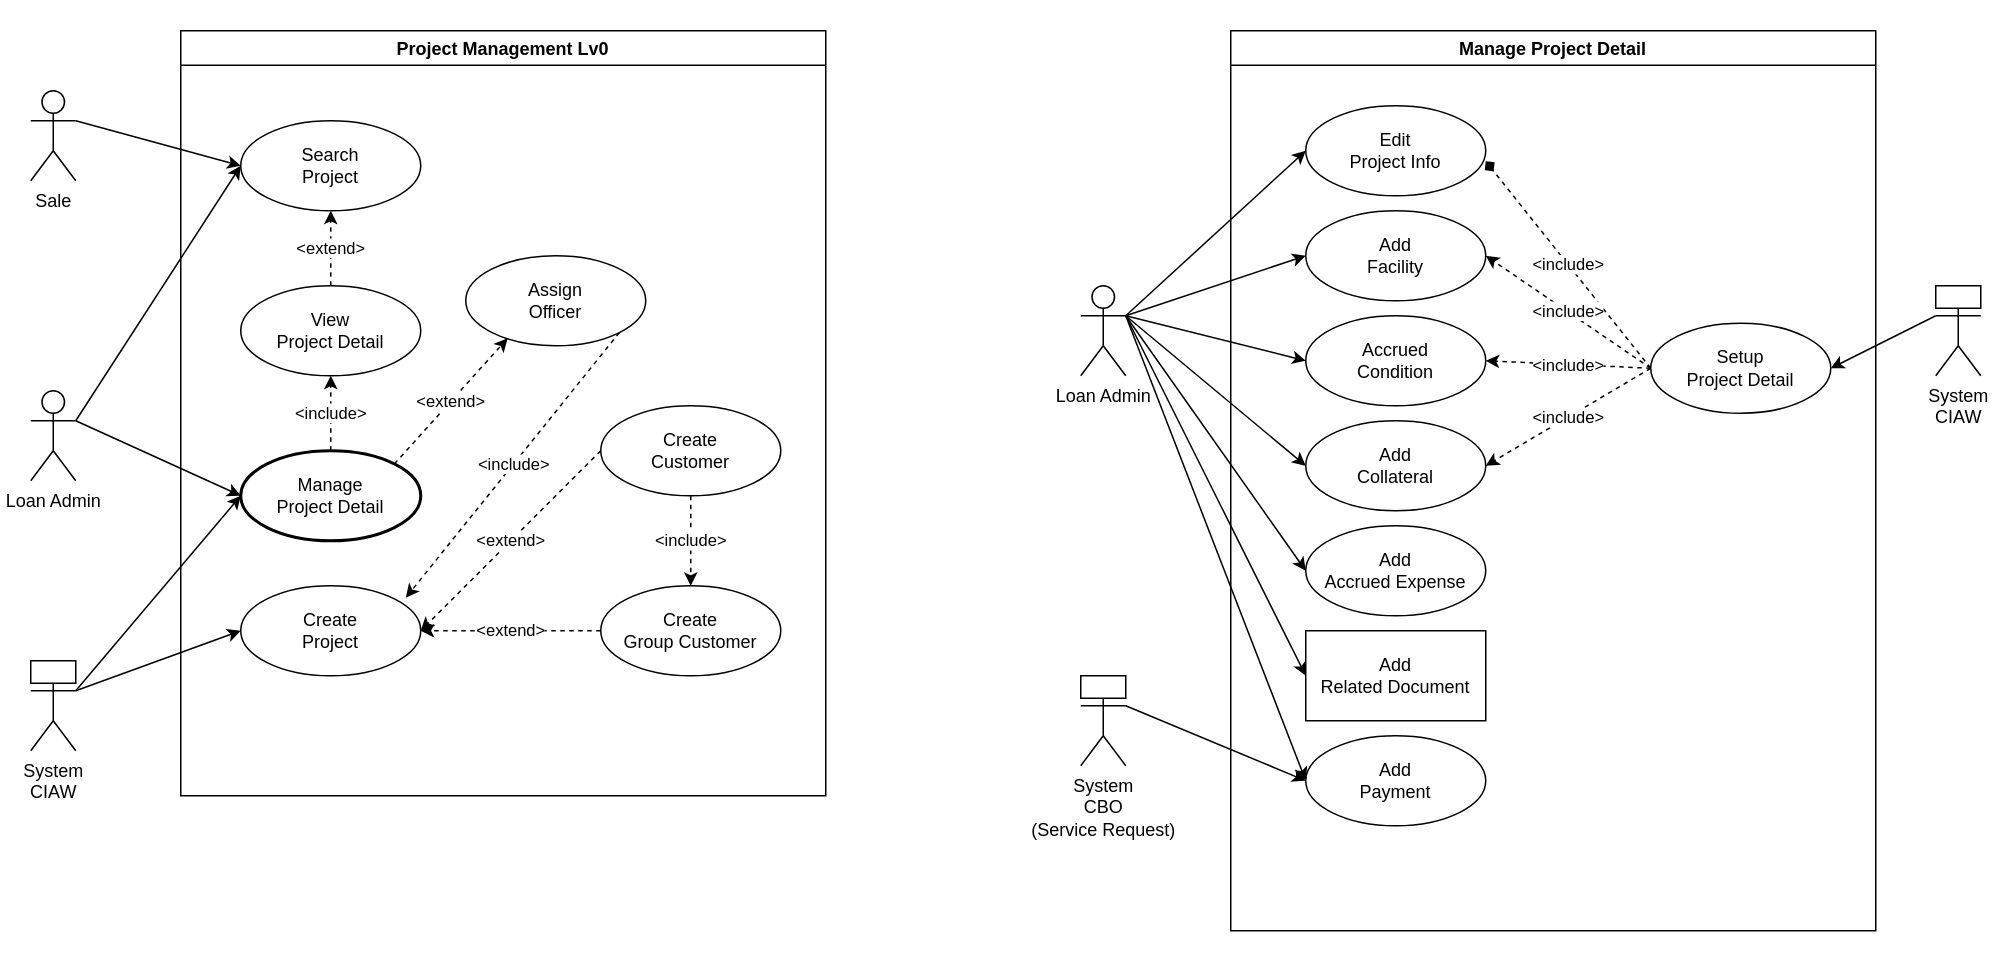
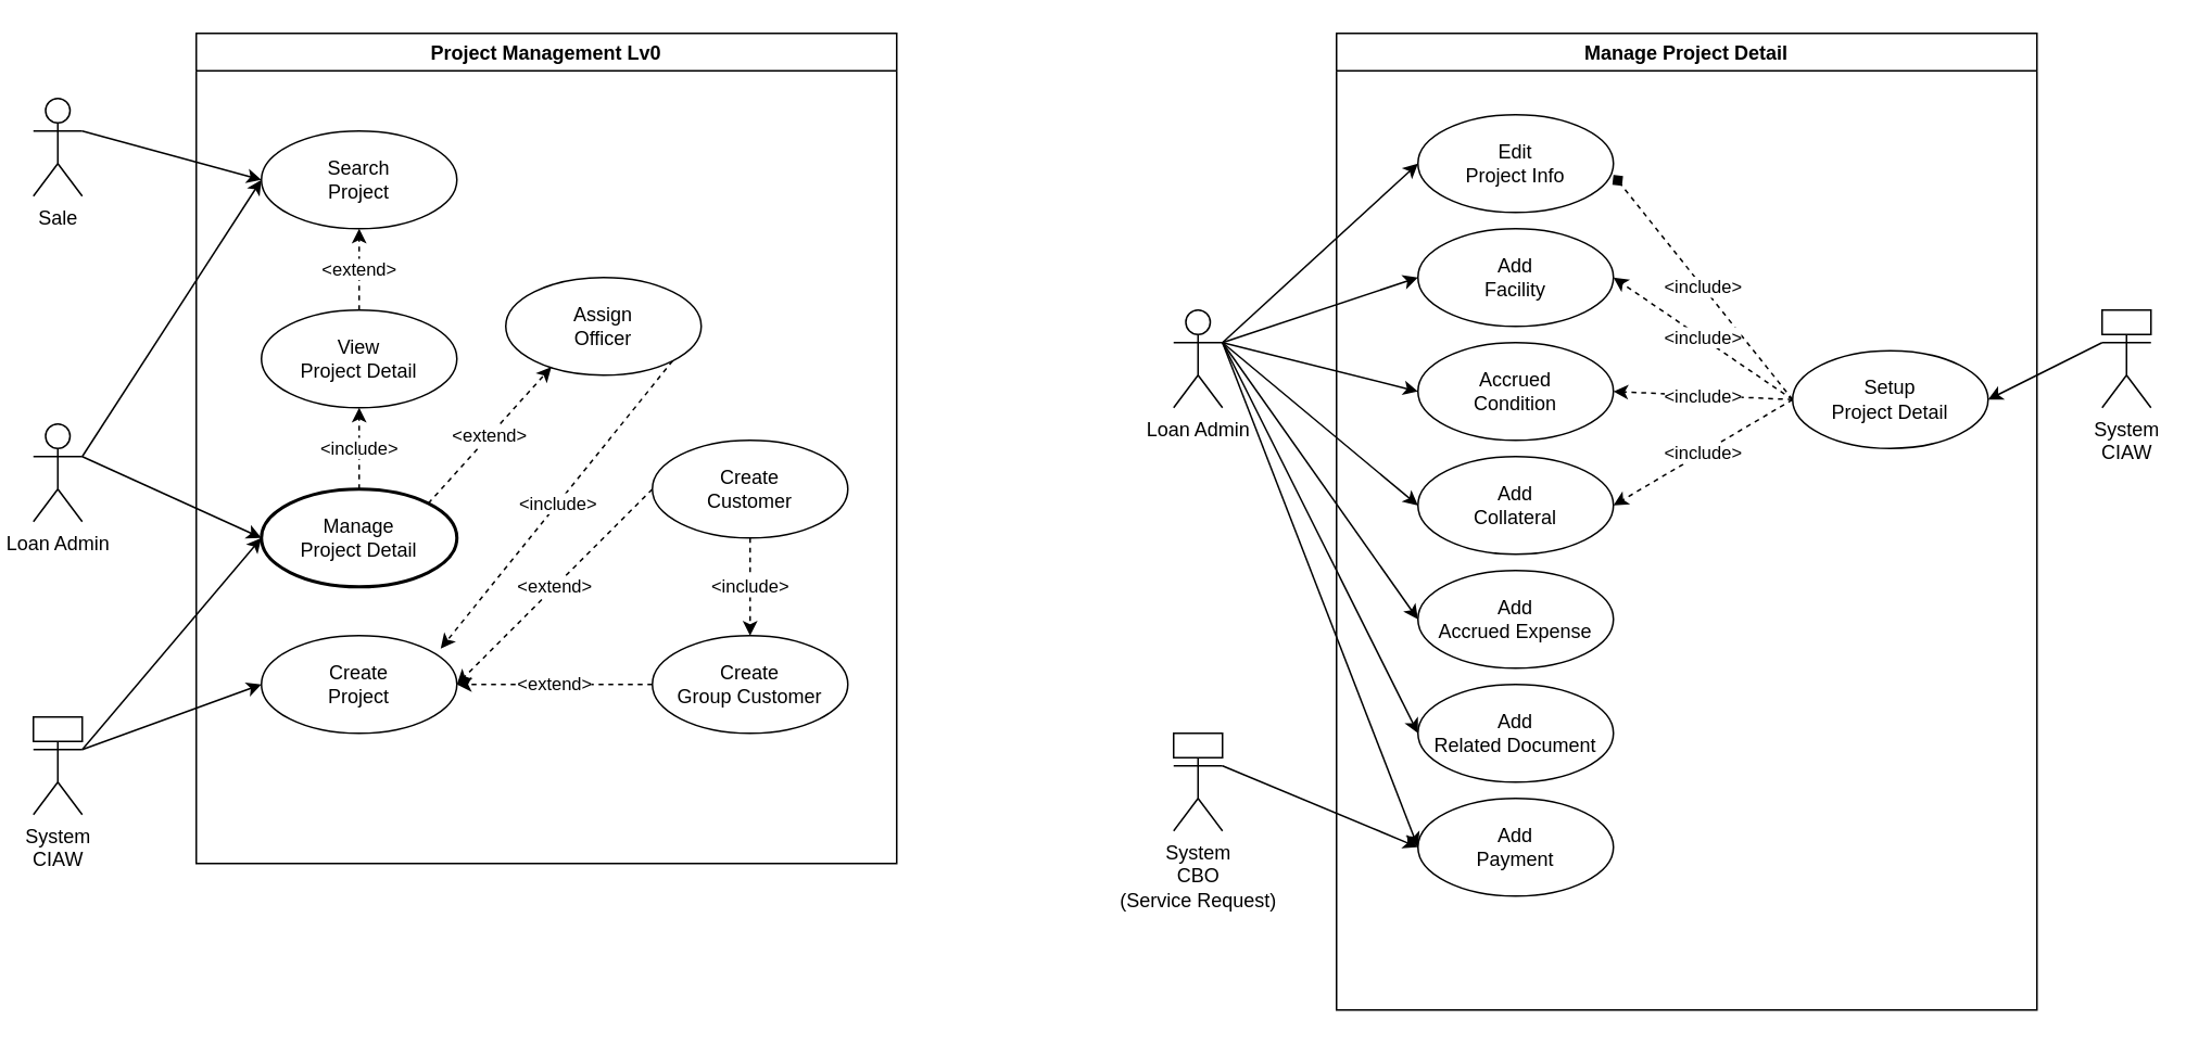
  <mxCell id="0" />
  <mxCell id="1" parent="0" />
  <mxCell id="2" style="edgeStyle=none;rounded=0;orthogonalLoop=1;jettySize=auto;html=1;exitX=1;exitY=0.333;exitDx=0;exitDy=0;exitPerimeter=0;entryX=0;entryY=0.5;entryDx=0;entryDy=0;" edge="1" parent="1" source="3" target="17"><mxGeometry relative="1" as="geometry" /></mxCell>
  <mxCell id="3" value="Sale" style="shape=umlActor;verticalLabelPosition=bottom;verticalAlign=top;html=1;outlineConnect=0;" vertex="1" parent="1"><mxGeometry x="20" y="60" width="30" height="60" as="geometry" /></mxCell>
  <mxCell id="4" style="edgeStyle=none;rounded=0;orthogonalLoop=1;jettySize=auto;html=1;exitX=1;exitY=0.333;exitDx=0;exitDy=0;exitPerimeter=0;entryX=0;entryY=0.5;entryDx=0;entryDy=0;" edge="1" parent="1" source="45" target="9"><mxGeometry relative="1" as="geometry" /></mxCell>
  <mxCell id="5" style="edgeStyle=none;rounded=0;orthogonalLoop=1;jettySize=auto;html=1;exitX=1;exitY=0.333;exitDx=0;exitDy=0;exitPerimeter=0;entryX=0;entryY=0.5;entryDx=0;entryDy=0;" edge="1" parent="1" source="7" target="20"><mxGeometry relative="1" as="geometry" /></mxCell>
  <mxCell id="6" style="edgeStyle=none;rounded=0;orthogonalLoop=1;jettySize=auto;html=1;exitX=1;exitY=0.333;exitDx=0;exitDy=0;exitPerimeter=0;entryX=0;entryY=0.5;entryDx=0;entryDy=0;" edge="1" parent="1" source="7" target="17"><mxGeometry relative="1" as="geometry" /></mxCell>
  <mxCell id="7" value="Loan Admin" style="shape=umlActor;verticalLabelPosition=bottom;verticalAlign=top;html=1;outlineConnect=0;" vertex="1" parent="1"><mxGeometry x="20" y="260" width="30" height="60" as="geometry" /></mxCell>
  <mxCell id="8" value="Project Management Lv0" style="swimlane;" vertex="1" parent="1"><mxGeometry x="120" y="20" width="430" height="510" as="geometry" /></mxCell>
  <mxCell id="9" value="Create&lt;br&gt;Project" style="ellipse;whiteSpace=wrap;html=1;" vertex="1" parent="8"><mxGeometry x="40" y="370" width="120" height="60" as="geometry" /></mxCell>
  <mxCell id="10" value="&amp;lt;extend&amp;gt;" style="edgeStyle=none;rounded=0;orthogonalLoop=1;jettySize=auto;html=1;exitX=0;exitY=0.5;exitDx=0;exitDy=0;entryX=1;entryY=0.5;entryDx=0;entryDy=0;dashed=1;" edge="1" parent="8" source="12" target="9"><mxGeometry relative="1" as="geometry" /></mxCell>
  <mxCell id="11" value="&amp;lt;include&amp;gt;" style="edgeStyle=none;rounded=0;orthogonalLoop=1;jettySize=auto;html=1;exitX=0.5;exitY=1;exitDx=0;exitDy=0;entryX=0.5;entryY=0;entryDx=0;entryDy=0;dashed=1;" edge="1" parent="8" source="12" target="13"><mxGeometry relative="1" as="geometry" /></mxCell>
  <mxCell id="12" value="Create&lt;br&gt;Customer" style="ellipse;whiteSpace=wrap;html=1;" vertex="1" parent="8"><mxGeometry x="280" y="250" width="120" height="60" as="geometry" /></mxCell>
  <mxCell id="13" value="Create&lt;br&gt;Group Customer" style="ellipse;whiteSpace=wrap;html=1;" vertex="1" parent="8"><mxGeometry x="280" y="370" width="120" height="60" as="geometry" /></mxCell>
  <mxCell id="14" value="&amp;lt;extend&amp;gt;" style="edgeStyle=none;rounded=0;orthogonalLoop=1;jettySize=auto;html=1;exitX=0;exitY=0.5;exitDx=0;exitDy=0;dashed=1;entryX=1;entryY=0.5;entryDx=0;entryDy=0;" edge="1" parent="8" source="13" target="9"><mxGeometry relative="1" as="geometry"><mxPoint x="120" y="350" as="targetPoint" /></mxGeometry></mxCell>
  <mxCell id="15" value="&amp;lt;extend&amp;gt;" style="edgeStyle=none;rounded=0;orthogonalLoop=1;jettySize=auto;html=1;exitX=0.5;exitY=0;exitDx=0;exitDy=0;entryX=0.5;entryY=1;entryDx=0;entryDy=0;dashed=1;" edge="1" parent="8" source="16" target="17"><mxGeometry relative="1" as="geometry" /></mxCell>
  <mxCell id="16" value="View&lt;br&gt;Project Detail" style="ellipse;whiteSpace=wrap;html=1;" vertex="1" parent="8"><mxGeometry x="40" y="170" width="120" height="60" as="geometry" /></mxCell>
  <mxCell id="17" value="Search&lt;br&gt;Project" style="ellipse;whiteSpace=wrap;html=1;" vertex="1" parent="8"><mxGeometry x="40" y="60" width="120" height="60" as="geometry" /></mxCell>
  <mxCell id="18" value="&amp;lt;include&amp;gt;" style="edgeStyle=none;rounded=0;orthogonalLoop=1;jettySize=auto;html=1;exitX=0.5;exitY=0;exitDx=0;exitDy=0;entryX=0.5;entryY=1;entryDx=0;entryDy=0;dashed=1;" edge="1" parent="8" source="20" target="16"><mxGeometry relative="1" as="geometry" /></mxCell>
  <mxCell id="19" value="&amp;lt;extend&amp;gt;" style="edgeStyle=none;rounded=0;orthogonalLoop=1;jettySize=auto;html=1;exitX=1;exitY=0;exitDx=0;exitDy=0;entryX=0.233;entryY=0.917;entryDx=0;entryDy=0;entryPerimeter=0;dashed=1;" edge="1" parent="8" source="20" target="22"><mxGeometry relative="1" as="geometry" /></mxCell>
  <mxCell id="20" value="Manage&lt;br&gt;Project Detail" style="ellipse;whiteSpace=wrap;html=1;strokeWidth=2;" vertex="1" parent="8"><mxGeometry x="40" y="280" width="120" height="60" as="geometry" /></mxCell>
  <mxCell id="21" value="&amp;lt;include&amp;gt;" style="edgeStyle=none;rounded=0;orthogonalLoop=1;jettySize=auto;html=1;exitX=1;exitY=1;exitDx=0;exitDy=0;dashed=1;entryX=0.917;entryY=0.133;entryDx=0;entryDy=0;entryPerimeter=0;" edge="1" parent="8" source="22" target="9"><mxGeometry relative="1" as="geometry" /></mxCell>
  <mxCell id="22" value="Assign&lt;br&gt;Officer" style="ellipse;whiteSpace=wrap;html=1;" vertex="1" parent="8"><mxGeometry x="190" y="150" width="120" height="60" as="geometry" /></mxCell>
  <mxCell id="23" value="Manage Project Detail" style="swimlane;strokeWidth=1;" vertex="1" parent="1"><mxGeometry x="820" y="20" width="430" height="600" as="geometry" /></mxCell>
  <mxCell id="24" value="Add&lt;br&gt;Accrued Expense" style="ellipse;whiteSpace=wrap;html=1;" vertex="1" parent="23"><mxGeometry x="50" y="330" width="120" height="60" as="geometry" /></mxCell>
  <mxCell id="25" value="Add&lt;br&gt;Payment" style="ellipse;whiteSpace=wrap;html=1;" vertex="1" parent="23"><mxGeometry x="50" y="470" width="120" height="60" as="geometry" /></mxCell>
  <mxCell id="26" value="Add&lt;br&gt;Facility" style="ellipse;whiteSpace=wrap;html=1;" vertex="1" parent="23"><mxGeometry x="50" y="120" width="120" height="60" as="geometry" /></mxCell>
  <mxCell id="27" value="Accrued&lt;br&gt;Condition" style="ellipse;whiteSpace=wrap;html=1;" vertex="1" parent="23"><mxGeometry x="50" y="190" width="120" height="60" as="geometry" /></mxCell>
  <mxCell id="28" value="Add&lt;br&gt;Collateral" style="ellipse;whiteSpace=wrap;html=1;" vertex="1" parent="23"><mxGeometry x="50" y="260" width="120" height="60" as="geometry" /></mxCell>
  <mxCell id="29" value="Edit&lt;br&gt;Project Info" style="ellipse;whiteSpace=wrap;html=1;" vertex="1" parent="23"><mxGeometry x="50" y="50" width="120" height="60" as="geometry" /></mxCell>
  <mxCell id="30" value="&amp;lt;include&amp;gt;" style="edgeStyle=none;rounded=0;orthogonalLoop=1;jettySize=auto;html=1;exitX=0;exitY=0.5;exitDx=0;exitDy=0;entryX=1;entryY=0.617;entryDx=0;entryDy=0;entryPerimeter=0;dashed=1;endArrow=diamond;" edge="1" parent="23" source="34" target="29"><mxGeometry relative="1" as="geometry" /></mxCell>
  <mxCell id="31" value="&amp;lt;include&amp;gt;" style="edgeStyle=none;rounded=0;orthogonalLoop=1;jettySize=auto;html=1;exitX=0;exitY=0.5;exitDx=0;exitDy=0;entryX=1;entryY=0.5;entryDx=0;entryDy=0;dashed=1;" edge="1" parent="23" source="34" target="26"><mxGeometry relative="1" as="geometry" /></mxCell>
  <mxCell id="32" value="&amp;lt;include&amp;gt;" style="edgeStyle=none;rounded=0;orthogonalLoop=1;jettySize=auto;html=1;exitX=0;exitY=0.5;exitDx=0;exitDy=0;entryX=1;entryY=0.5;entryDx=0;entryDy=0;dashed=1;" edge="1" parent="23" source="34" target="27"><mxGeometry relative="1" as="geometry" /></mxCell>
  <mxCell id="33" value="&amp;lt;include&amp;gt;" style="edgeStyle=none;rounded=0;orthogonalLoop=1;jettySize=auto;html=1;exitX=0;exitY=0.5;exitDx=0;exitDy=0;entryX=1;entryY=0.5;entryDx=0;entryDy=0;dashed=1;" edge="1" parent="23" source="34" target="28"><mxGeometry relative="1" as="geometry" /></mxCell>
  <mxCell id="34" value="Setup&lt;br&gt;Project Detail" style="ellipse;whiteSpace=wrap;html=1;" vertex="1" parent="23"><mxGeometry x="280" y="195" width="120" height="60" as="geometry" /></mxCell>
- <mxCell id="35" value="Add&lt;br&gt;Related Document" style="whiteSpace=wrap;html=1;rounded=0;" vertex="1" parent="23"><mxGeometry x="50" y="400" width="120" height="60" as="geometry" /></mxCell>
+ <mxCell id="35" value="Add&lt;br&gt;Related Document" style="ellipse;whiteSpace=wrap;html=1;" vertex="1" parent="23"><mxGeometry x="50" y="400" width="120" height="60" as="geometry" /></mxCell>
  <mxCell id="36" style="edgeStyle=none;rounded=0;orthogonalLoop=1;jettySize=auto;html=1;exitX=1;exitY=0.333;exitDx=0;exitDy=0;exitPerimeter=0;entryX=0;entryY=0.5;entryDx=0;entryDy=0;" edge="1" parent="1" source="43" target="29"><mxGeometry relative="1" as="geometry" /></mxCell>
  <mxCell id="37" style="edgeStyle=none;rounded=0;orthogonalLoop=1;jettySize=auto;html=1;exitX=1;exitY=0.333;exitDx=0;exitDy=0;exitPerimeter=0;entryX=0;entryY=0.5;entryDx=0;entryDy=0;" edge="1" parent="1" source="43" target="26"><mxGeometry relative="1" as="geometry" /></mxCell>
  <mxCell id="38" style="edgeStyle=none;rounded=0;orthogonalLoop=1;jettySize=auto;html=1;exitX=1;exitY=0.333;exitDx=0;exitDy=0;exitPerimeter=0;entryX=0;entryY=0.5;entryDx=0;entryDy=0;" edge="1" parent="1" source="43" target="27"><mxGeometry relative="1" as="geometry" /></mxCell>
  <mxCell id="39" style="edgeStyle=none;rounded=0;orthogonalLoop=1;jettySize=auto;html=1;exitX=1;exitY=0.333;exitDx=0;exitDy=0;exitPerimeter=0;entryX=0;entryY=0.5;entryDx=0;entryDy=0;" edge="1" parent="1" source="43" target="28"><mxGeometry relative="1" as="geometry" /></mxCell>
  <mxCell id="40" style="edgeStyle=none;rounded=0;orthogonalLoop=1;jettySize=auto;html=1;exitX=1;exitY=0.333;exitDx=0;exitDy=0;exitPerimeter=0;entryX=0;entryY=0.5;entryDx=0;entryDy=0;" edge="1" parent="1" source="43" target="24"><mxGeometry relative="1" as="geometry" /></mxCell>
  <mxCell id="41" style="edgeStyle=none;rounded=0;orthogonalLoop=1;jettySize=auto;html=1;exitX=1;exitY=0.333;exitDx=0;exitDy=0;exitPerimeter=0;entryX=0;entryY=0.5;entryDx=0;entryDy=0;" edge="1" parent="1" source="43" target="25"><mxGeometry relative="1" as="geometry"><mxPoint x="950" y="480" as="targetPoint" /></mxGeometry></mxCell>
  <mxCell id="42" style="edgeStyle=none;rounded=0;orthogonalLoop=1;jettySize=auto;html=1;exitX=1;exitY=0.333;exitDx=0;exitDy=0;exitPerimeter=0;entryX=0;entryY=0.5;entryDx=0;entryDy=0;" edge="1" parent="1" source="43" target="35"><mxGeometry relative="1" as="geometry" /></mxCell>
  <mxCell id="43" value="Loan Admin" style="shape=umlActor;verticalLabelPosition=bottom;verticalAlign=top;html=1;outlineConnect=0;" vertex="1" parent="1"><mxGeometry x="720" y="190" width="30" height="60" as="geometry" /></mxCell>
  <mxCell id="44" value="" style="group" vertex="1" connectable="0" parent="1"><mxGeometry x="20" y="440" width="30" height="60" as="geometry" /></mxCell>
  <mxCell id="45" value="System&lt;br&gt;CIAW" style="shape=umlActor;verticalLabelPosition=bottom;verticalAlign=top;html=1;outlineConnect=0;" vertex="1" parent="44"><mxGeometry width="30" height="60" as="geometry" /></mxCell>
  <mxCell id="46" value="" style="rounded=0;whiteSpace=wrap;html=1;strokeWidth=1;" vertex="1" parent="44"><mxGeometry width="30" height="15" as="geometry" /></mxCell>
  <mxCell id="47" style="edgeStyle=none;rounded=0;orthogonalLoop=1;jettySize=auto;html=1;exitX=1;exitY=0.333;exitDx=0;exitDy=0;entryX=0;entryY=0.5;entryDx=0;entryDy=0;exitPerimeter=0;" edge="1" parent="1" source="45" target="20"><mxGeometry relative="1" as="geometry" /></mxCell>
  <mxCell id="48" value="" style="group" vertex="1" connectable="0" parent="1"><mxGeometry x="1290" y="190" width="30" height="60" as="geometry" /></mxCell>
  <mxCell id="49" value="System&lt;br&gt;CIAW" style="shape=umlActor;verticalLabelPosition=bottom;verticalAlign=top;html=1;outlineConnect=0;" vertex="1" parent="48"><mxGeometry width="30" height="60" as="geometry" /></mxCell>
  <mxCell id="50" value="" style="rounded=0;whiteSpace=wrap;html=1;strokeWidth=1;" vertex="1" parent="48"><mxGeometry width="30" height="15" as="geometry" /></mxCell>
  <mxCell id="51" value="" style="group" vertex="1" connectable="0" parent="1"><mxGeometry x="720" y="450" width="30" height="60" as="geometry" /></mxCell>
  <mxCell id="52" value="System&lt;br&gt;CBO&lt;br&gt;(Service Request)" style="shape=umlActor;verticalLabelPosition=bottom;verticalAlign=top;html=1;outlineConnect=0;" vertex="1" parent="51"><mxGeometry width="30" height="60" as="geometry" /></mxCell>
  <mxCell id="53" value="" style="rounded=0;whiteSpace=wrap;html=1;strokeWidth=1;" vertex="1" parent="51"><mxGeometry width="30" height="15" as="geometry" /></mxCell>
  <mxCell id="54" style="edgeStyle=none;rounded=0;orthogonalLoop=1;jettySize=auto;html=1;exitX=1;exitY=0.333;exitDx=0;exitDy=0;exitPerimeter=0;entryX=0;entryY=0.5;entryDx=0;entryDy=0;" edge="1" parent="1" source="52" target="25"><mxGeometry relative="1" as="geometry" /></mxCell>
  <mxCell id="55" style="edgeStyle=none;rounded=0;orthogonalLoop=1;jettySize=auto;html=1;exitX=0;exitY=0.333;exitDx=0;exitDy=0;exitPerimeter=0;entryX=1;entryY=0.5;entryDx=0;entryDy=0;" edge="1" parent="1" source="49" target="34"><mxGeometry relative="1" as="geometry" /></mxCell>
